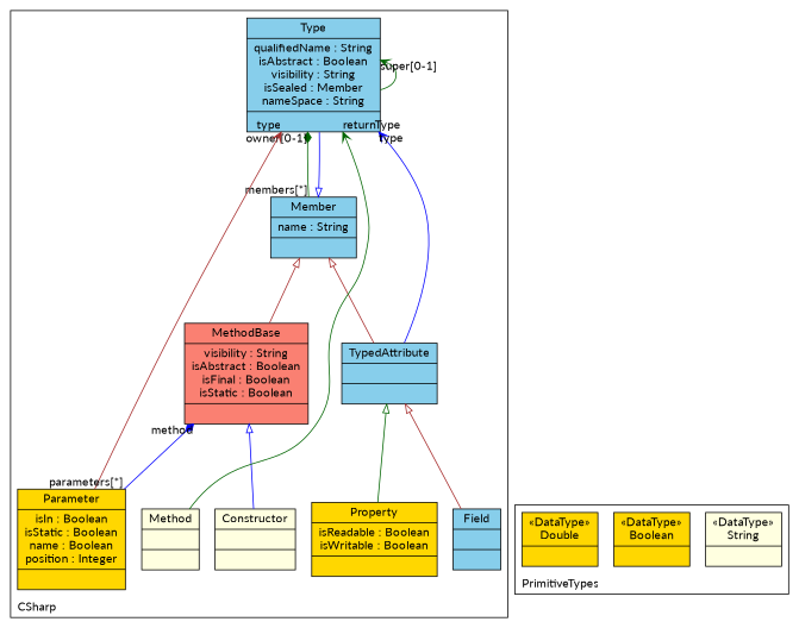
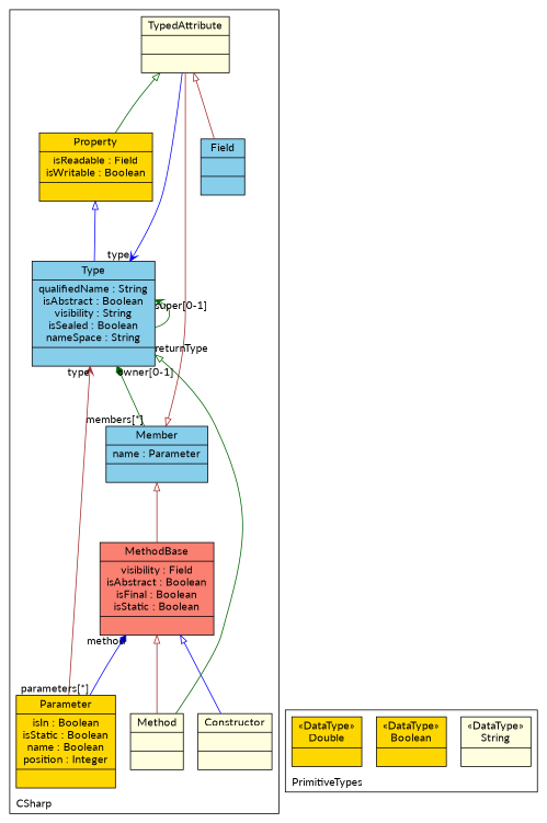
  digraph {
    compound=true
    fontname=Lato
    labeljust=l
    labelloc=t
    nodeSep=0.75
    rankdir=BT
    node [fillcolor=lightyellow fontname=Lato shape=record style=filled]
    edge [arrowhead=onormal color=brown constraint=true fontname=Lato group=Type minlen=2]
-   n1 [fillcolor=skyblue label="{Member|name : String| }"]
-   n2 [fillcolor=skyblue label="{Type|qualifiedName : String\nisAbstract : Boolean\nvisibility : String\nisSealed : Member\nnameSpace : String| }"]
-   n3 [fillcolor=skyblue label="{TypedAttribute| | }"]
+   n1 [fillcolor=skyblue label="{Member|name : Parameter| }"]
+   n2 [fillcolor=skyblue label="{Type|qualifiedName : String\nisAbstract : Boolean\nvisibility : String\nisSealed : Boolean\nnameSpace : String| }"]
+   n3 [label="{TypedAttribute| | }"]
    n4 [fillcolor=skyblue label="{Field| | }"]
-   n5 [fillcolor=gold label="{Property|isReadable : Boolean\nisWritable : Boolean| }"]
-   n6 [fillcolor=salmon label="{MethodBase|visibility : String\nisAbstract : Boolean\nisFinal : Boolean\nisStatic : Boolean| }"]
+   n5 [fillcolor=gold label="{Property|isReadable : Field\nisWritable : Boolean| }"]
+   n6 [fillcolor=salmon label="{MethodBase|visibility : Field\nisAbstract : Boolean\nisFinal : Boolean\nisStatic : Boolean| }"]
    n7 [label="{Constructor| | }"]
    n8 [label="{Method| | }"]
    n9 [fillcolor=gold label="{Parameter|isIn : Boolean\nisStatic : Boolean\nname : Boolean\nposition : Integer| }"]
    n10 [label="{&#171;DataType&#187;\nString|}"]
    n11 [fillcolor=gold label="{&#171;DataType&#187;\nBoolean|}"]
    n12 [fillcolor=gold label="{&#171;DataType&#187;\nDouble|}"]
    subgraph cluster_1 {
      color=black
      label=CSharp
      n1
      n2
      n3
      n4
      n5
      n6
      n7
      n8
      n9
    }
    subgraph cluster_2 {
      color=black
      label=PrimitiveTypes
      n10
      n11
      n12
    }
    n1 -> n2 [arrowhead=diamond arrowtail=none color=darkgreen headlabel="owner[0-1]" taillabel="members[*]"]
-   n2 -> n1 [color=blue group=Member]
+   n2 -> n5 [color=blue group=Member]
    n2 -> n2 [arrowhead=vee arrowtail=none color=darkgreen constraint=false headlabel="super[0-1]"]
    n3 -> n1 [group=Member]
    n3 -> n2 [arrowhead=vee arrowtail=none color=blue constraint=false headlabel=type]
    n4 -> n3 [group=TypedAttribute]
    n5 -> n3 [color=darkgreen group=TypedAttribute]
    n6 -> n1 [group=Member]
    n7 -> n6 [color=blue group=MethodBase]
-   n8 -> n2 [arrowhead=vee arrowtail=none color=darkgreen constraint=false headlabel=returnType]
+   n8 -> n2 [arrowtail=none color=darkgreen constraint=false headlabel=returnType]
+   n8 -> n6 [group=MethodBase]
    n9 -> n2 [arrowhead=vee arrowtail=none constraint=false headlabel=type]
    n9 -> n6 [arrowhead=diamond arrowtail=none color=blue group=MethodBase headlabel=method taillabel="parameters[*]"]
  }
